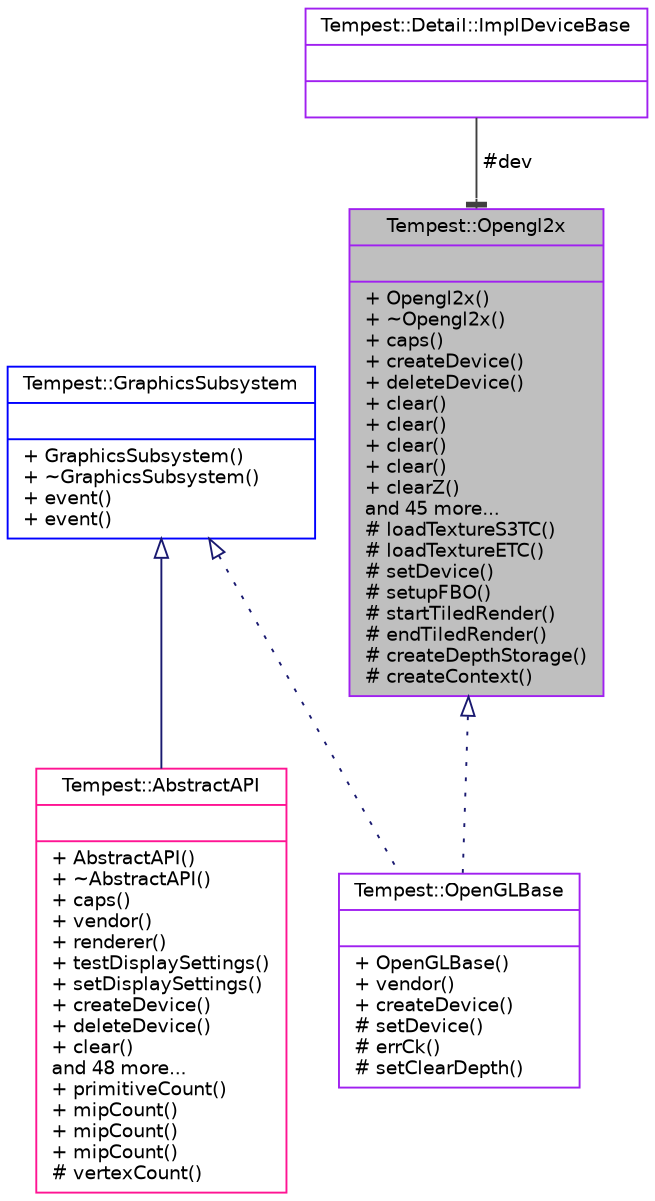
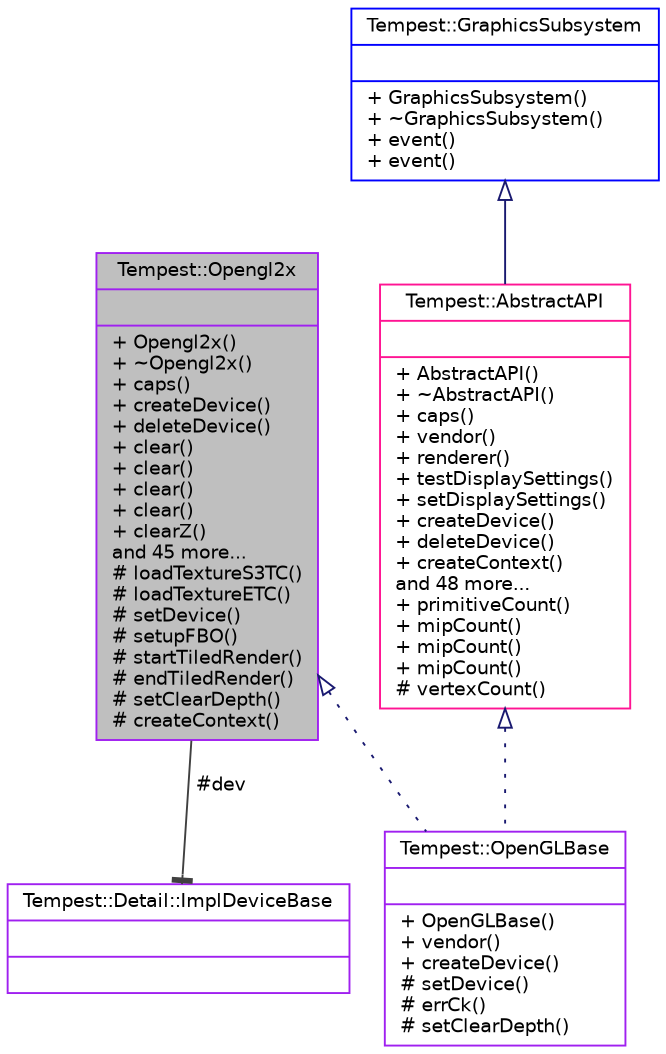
  digraph {
    node [color=purple fillcolor=white fontname=Helvetica fontsize=10 shape=record style=filled]
    edge [arrowtail=onormal color=midnightblue dir=back fontname=Helvetica fontsize=10 labelfontname=Helvetica labelfontsize=10 style=dotted]
-   n1 [fillcolor=grey75 fontcolor=black height=0.2 label="{Tempest::Opengl2x\n||+ Opengl2x()\l+ ~Opengl2x()\l+ caps()\l+ createDevice()\l+ deleteDevice()\l+ clear()\l+ clear()\l+ clear()\l+ clear()\l+ clearZ()\land 45 more...\l# loadTextureS3TC()\l# loadTextureETC()\l# setDevice()\l# setupFBO()\l# startTiledRender()\l# endTiledRender()\l# createDepthStorage()\l# createContext()\l}" width=0.4]
+   n1 [fillcolor=grey75 fontcolor=black height=0.2 label="{Tempest::Opengl2x\n||+ Opengl2x()\l+ ~Opengl2x()\l+ caps()\l+ createDevice()\l+ deleteDevice()\l+ clear()\l+ clear()\l+ clear()\l+ clear()\l+ clearZ()\land 45 more...\l# loadTextureS3TC()\l# loadTextureETC()\l# setDevice()\l# setupFBO()\l# startTiledRender()\l# endTiledRender()\l# setClearDepth()\l# createContext()\l}" width=0.4]
    n2 [height=0.2 label="{Tempest::OpenGLBase\n||+ OpenGLBase()\l+ vendor()\l+ createDevice()\l# setDevice()\l# errCk()\l# setClearDepth()\l}" width=0.4]
-   n3 [color=deeppink height=0.2 label="{Tempest::AbstractAPI\n||+ AbstractAPI()\l+ ~AbstractAPI()\l+ caps()\l+ vendor()\l+ renderer()\l+ testDisplaySettings()\l+ setDisplaySettings()\l+ createDevice()\l+ deleteDevice()\l+ clear()\land 48 more...\l+ primitiveCount()\l+ mipCount()\l+ mipCount()\l+ mipCount()\l# vertexCount()\l}" width=0.4]
+   n3 [color=deeppink height=0.2 label="{Tempest::AbstractAPI\n||+ AbstractAPI()\l+ ~AbstractAPI()\l+ caps()\l+ vendor()\l+ renderer()\l+ testDisplaySettings()\l+ setDisplaySettings()\l+ createDevice()\l+ deleteDevice()\l+ createContext()\land 48 more...\l+ primitiveCount()\l+ mipCount()\l+ mipCount()\l+ mipCount()\l# vertexCount()\l}" width=0.4]
    n4 [color=blue height=0.2 label="{Tempest::GraphicsSubsystem\n||+ GraphicsSubsystem()\l+ ~GraphicsSubsystem()\l+ event()\l+ event()\l}" width=0.4]
    n5 [height=0.2 label="{Tempest::Detail::ImplDeviceBase\n||}" width=0.4]
    n1 -> n2
-   n4 -> n2
+   n3 -> n2
    n4 -> n3 [style=solid]
-   n5 -> n1 [arrowhead=tee color=grey25 label=" #dev" style=solid arrowtail="" dir=""]
+   n1 -> n5 [arrowhead=tee color=grey25 label=" #dev" style=solid arrowtail="" dir=""]
  }
